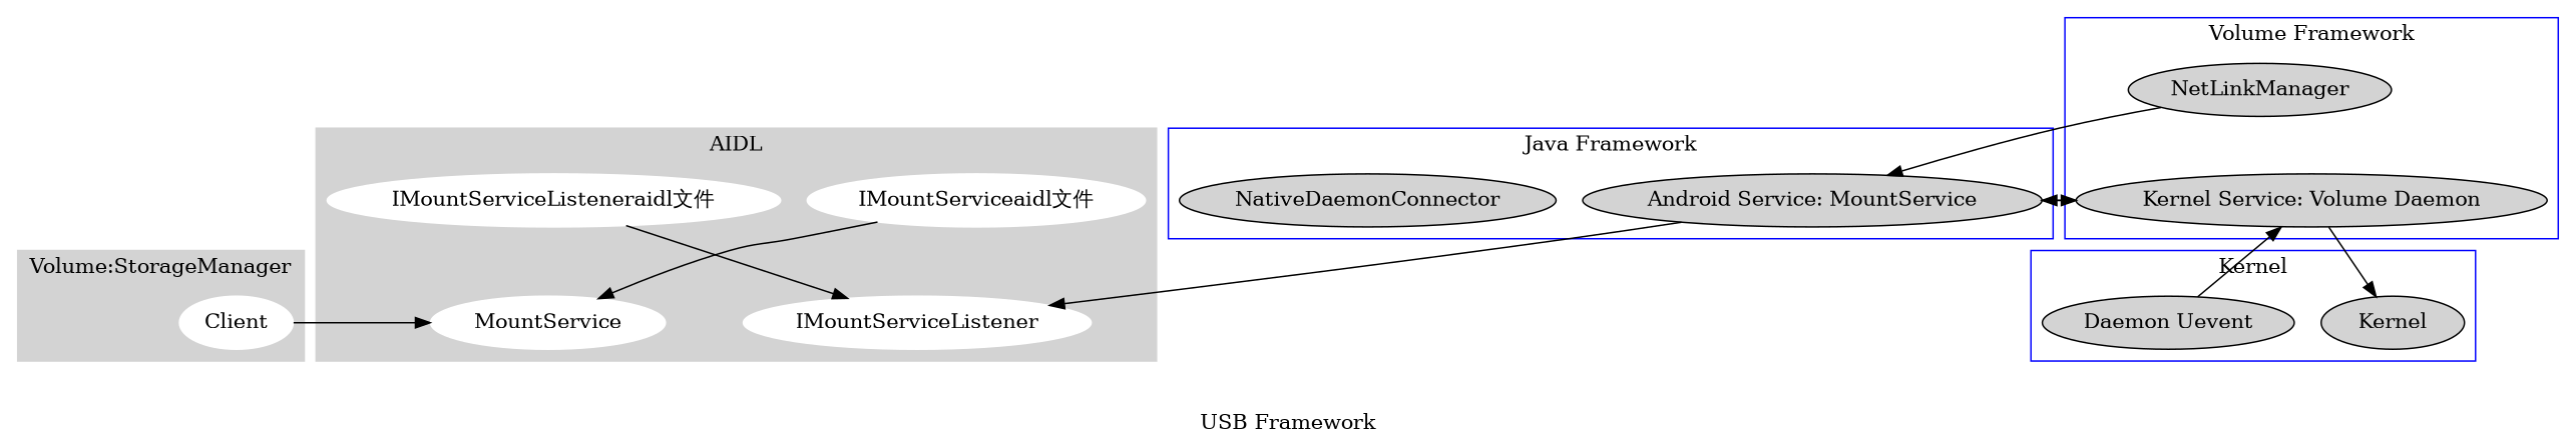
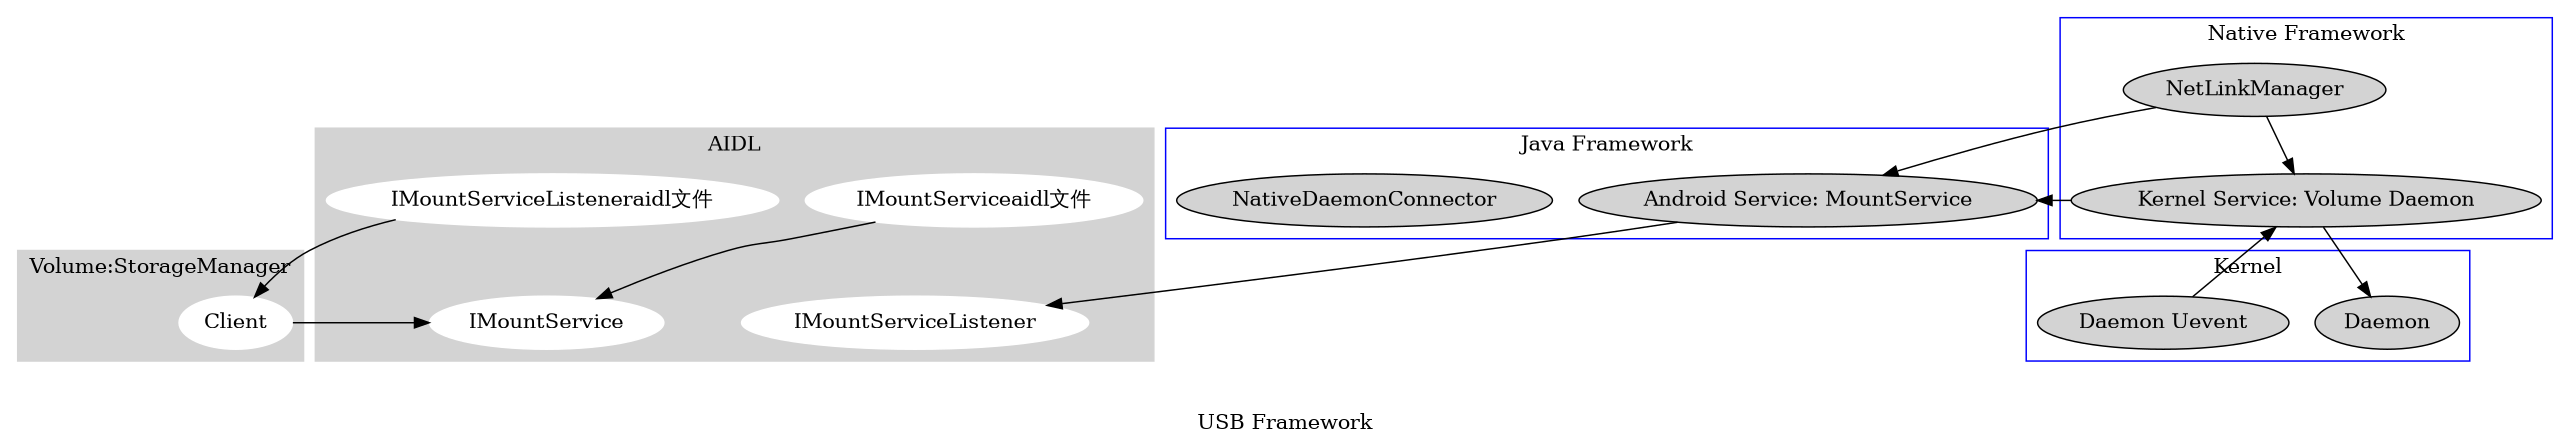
  digraph {
    label="USB Framework"
    node [style=filled]
    "IMountServiceaidl文件" [color=white]
-   IMountService [color=white label=MountService]
+   IMountService [color=white]
    "IMountServiceListeneraidl文件" [color=white]
    IMountServiceListener [color=white]
    Client [color=white]
    "Android Service: MountService"
    NativeDaemonConnector
    n8 [label="Kernel Service: Volume Daemon"]
    NetLinkManager
-   Kernel
+   Kernel [label=Daemon]
    n11 [label="Daemon Uevent"]
    subgraph cluster_1 {
      color=lightgrey
      label=AIDL
      rankdir=LR
      style=filled
      "IMountServiceaidl文件"
      IMountService
      "IMountServiceListeneraidl文件"
      IMountServiceListener
    }
    subgraph cluster_2 {
      color=lightgrey
      label="Volume:StorageManager"
      style=filled
      Client
    }
    subgraph cluster_3 {
      color=blue
      label="Java Framework"
      "Android Service: MountService"
      NativeDaemonConnector
    }
    subgraph cluster_4 {
      color=blue
-     label="Volume Framework"
+     label="Native Framework"
      n8
      NetLinkManager
    }
    subgraph cluster_5 {
      color=blue
      label=Kernel
      Kernel
      n11
    }
    "IMountServiceaidl文件" -> IMountService
-   "IMountServiceListeneraidl文件" -> IMountServiceListener
+   "IMountServiceListeneraidl文件" -> Client
    Client -> IMountService
    "Android Service: MountService" -> IMountServiceListener
-   "Android Service: MountService" -> n8
+   NetLinkManager -> n8
    n8 -> "Android Service: MountService"
    n8 -> Kernel
    NetLinkManager -> "Android Service: MountService"
    n11 -> n8
  }
